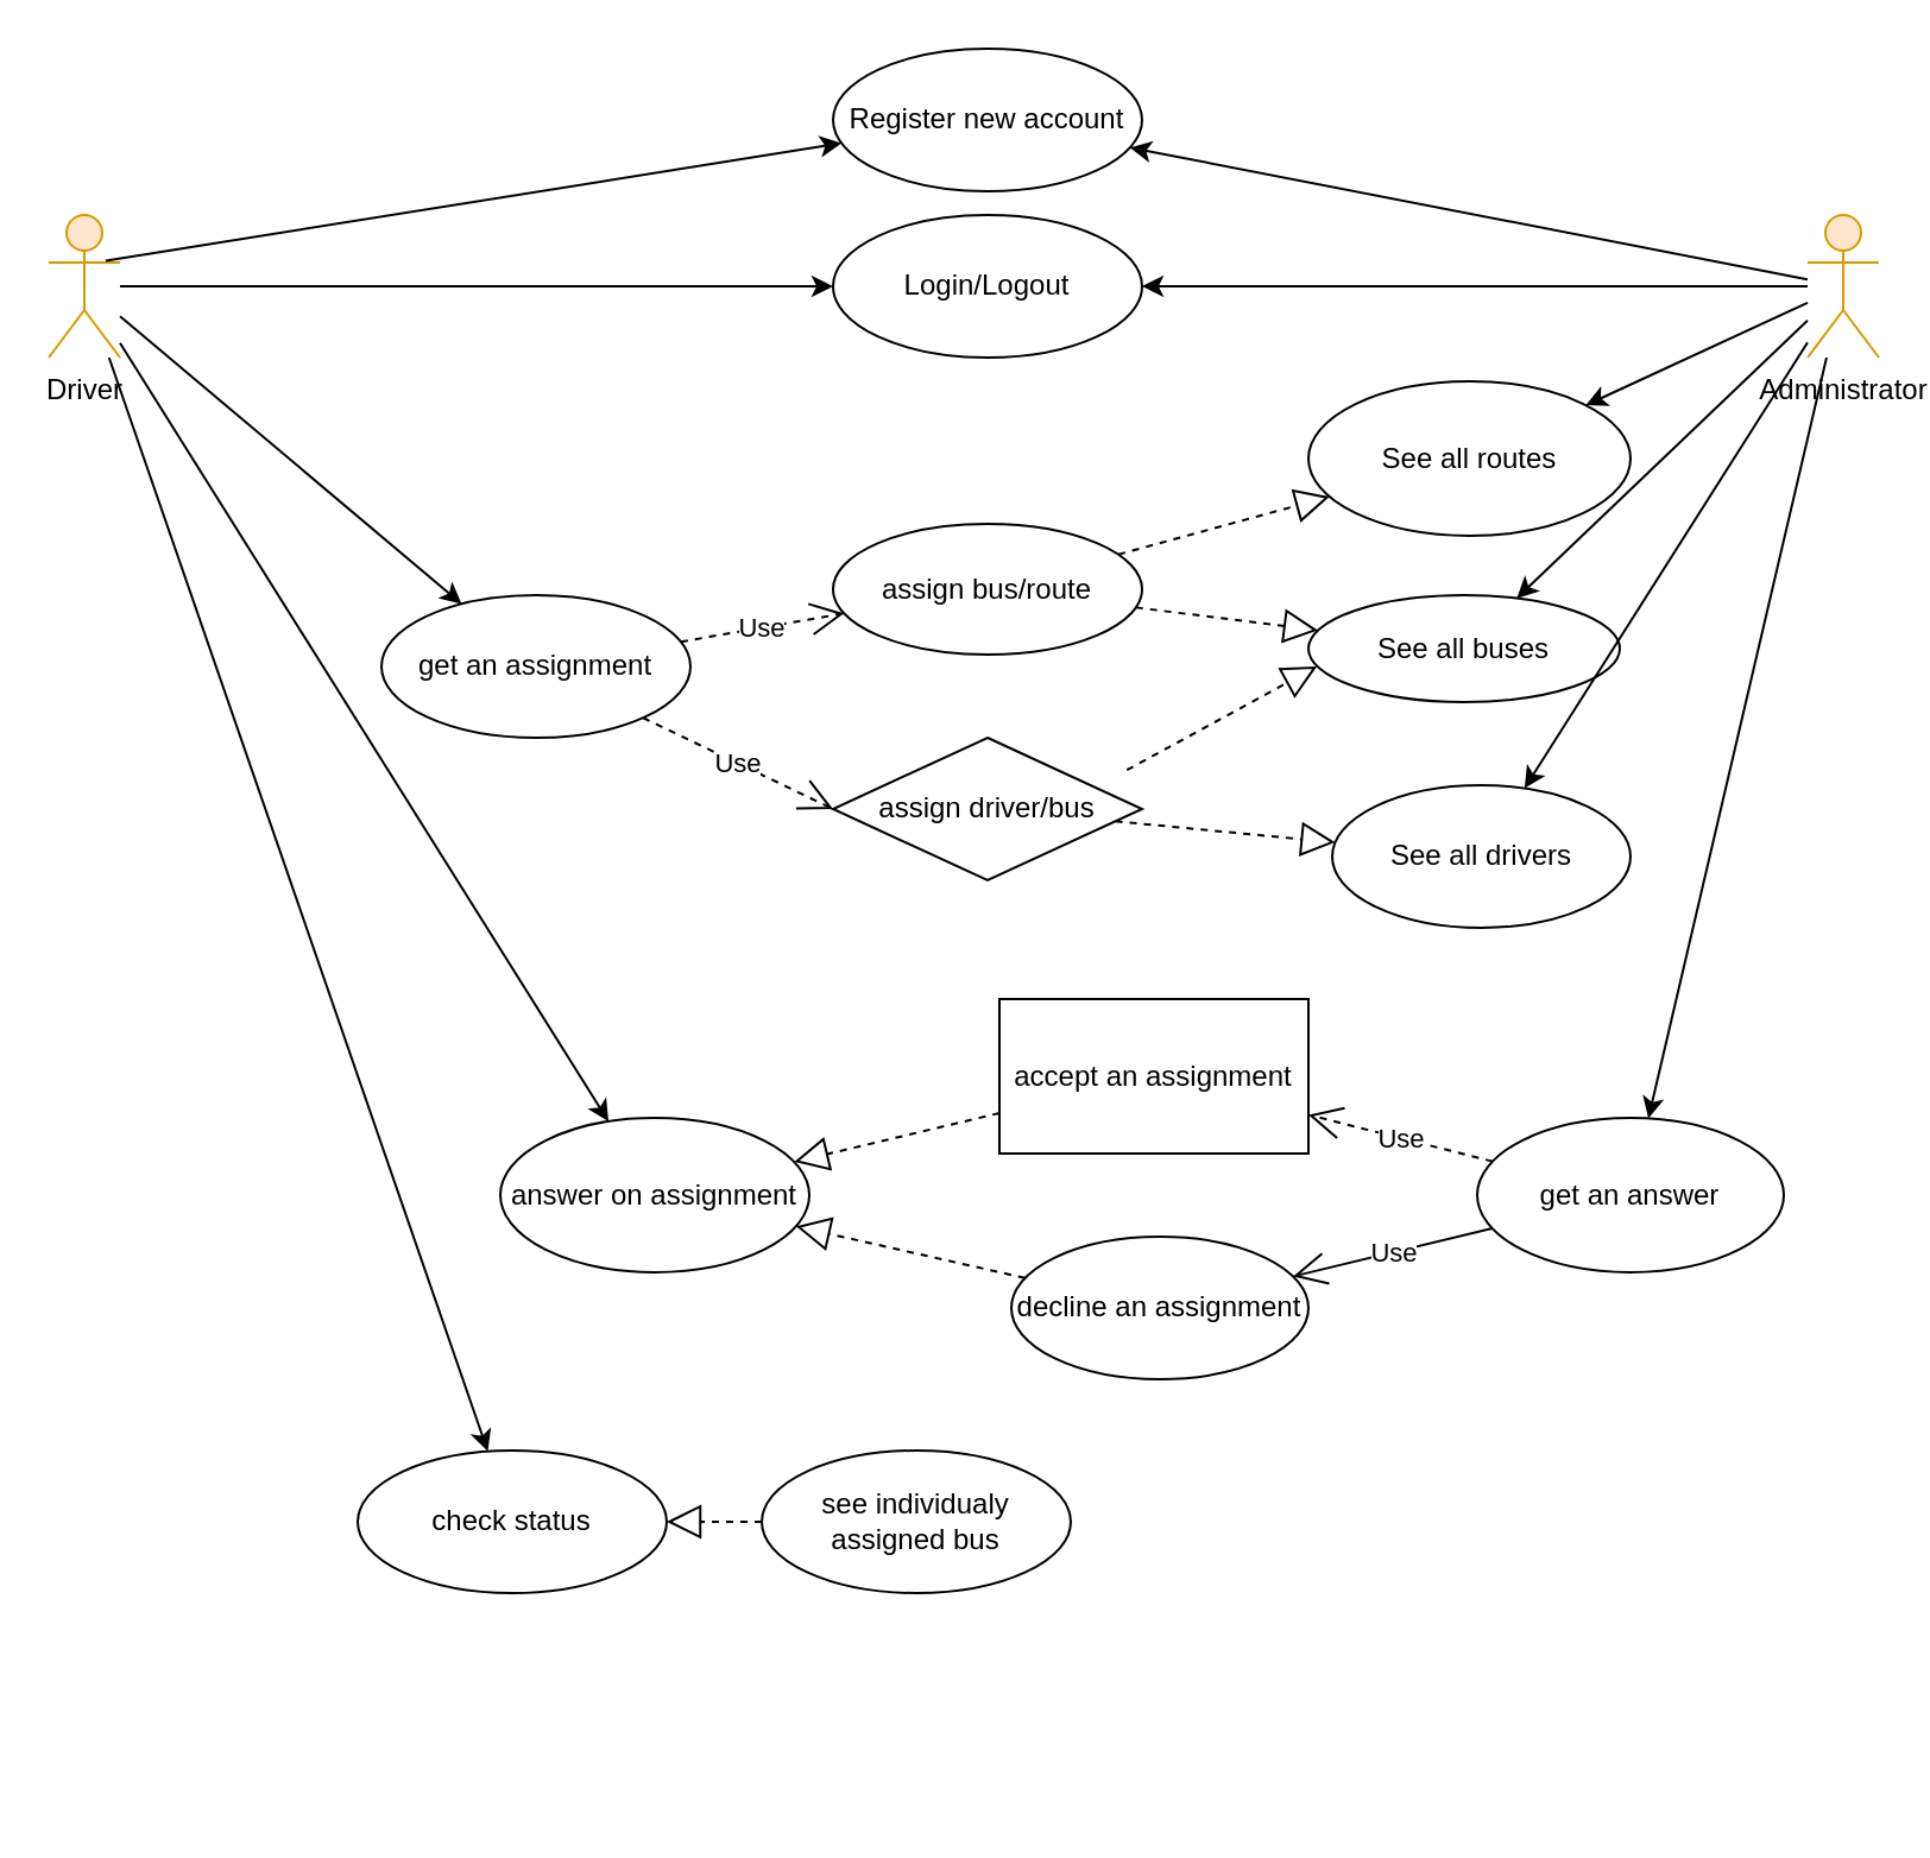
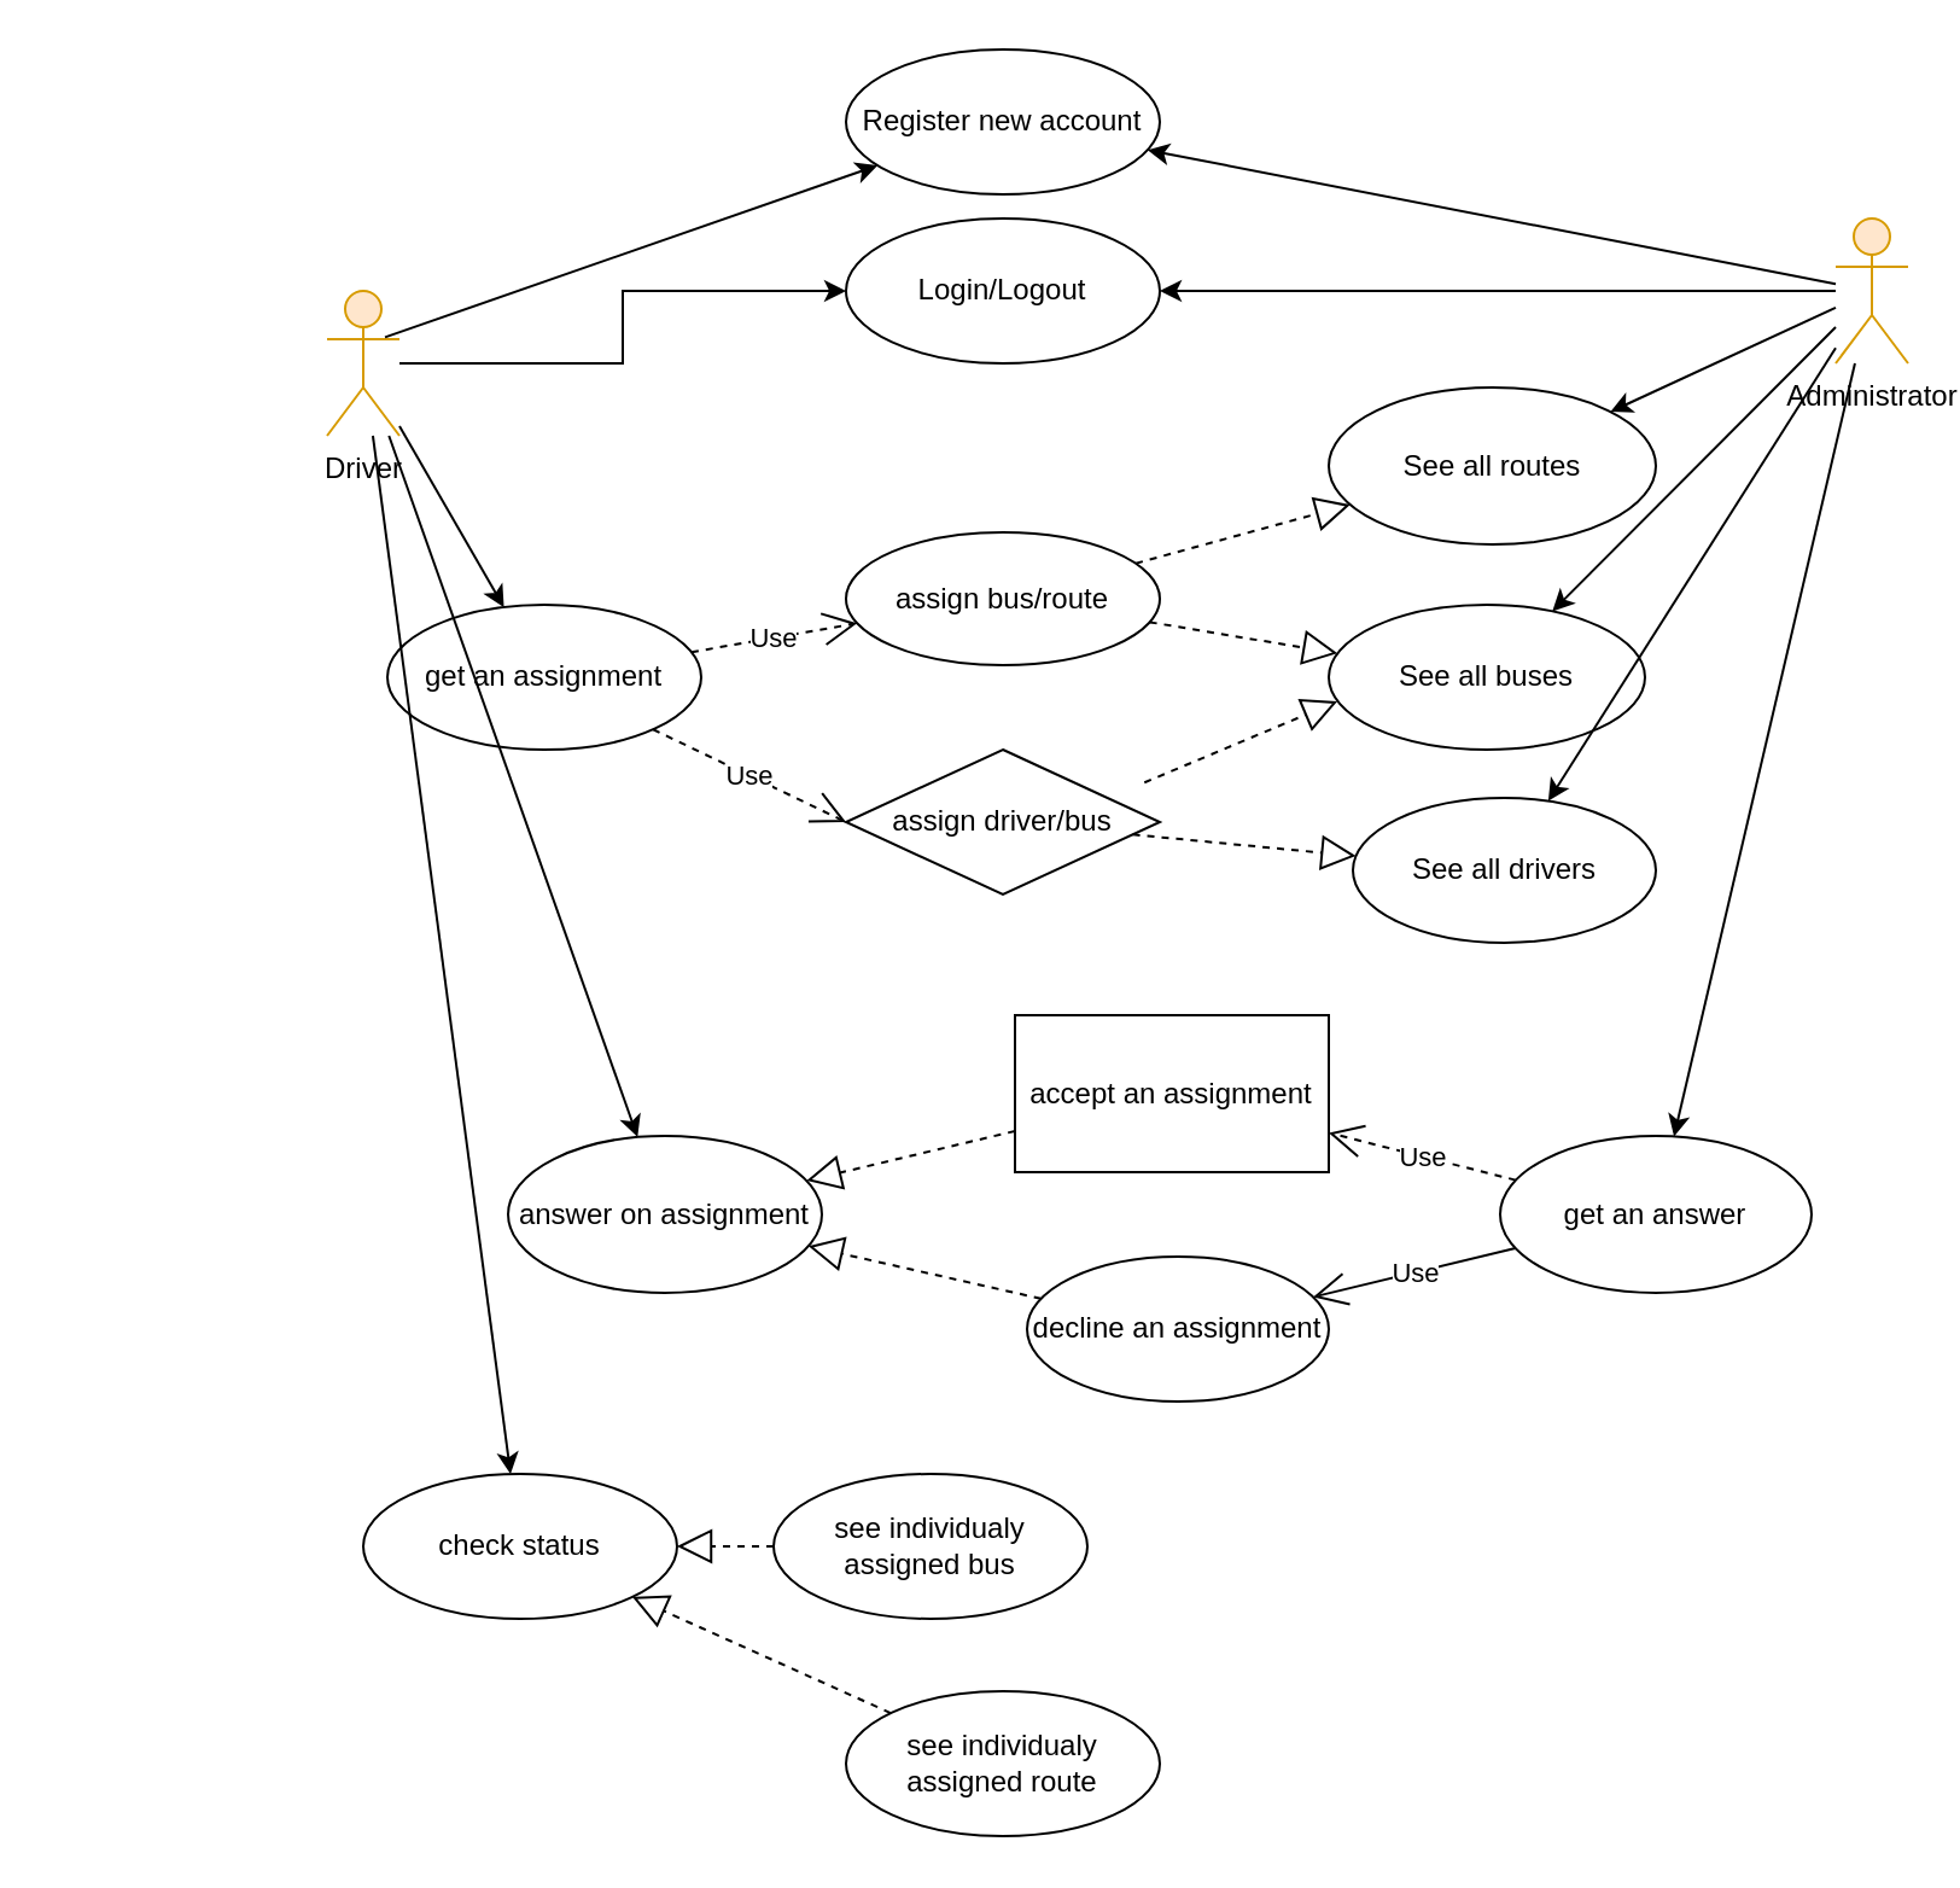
  <mxCell id="0" />
  <mxCell id="1" parent="0" />
  <mxCell id="2" style="edgeStyle=orthogonalEdgeStyle;rounded=0;orthogonalLoop=1;jettySize=auto;html=1;" parent="1" source="3" target="6" edge="1"><mxGeometry relative="1" as="geometry" /></mxCell>
- <mxCell id="3" value="Driver&lt;br&gt;" style="shape=umlActor;verticalLabelPosition=bottom;labelBackgroundColor=#ffffff;verticalAlign=top;html=1;fillColor=#ffe6cc;strokeColor=#d79b00;" parent="1" vertex="1"><mxGeometry x="20" y="90" width="30" height="60" as="geometry" /></mxCell>
+ <mxCell id="3" value="Driver&lt;br&gt;" style="shape=umlActor;verticalLabelPosition=bottom;labelBackgroundColor=#ffffff;verticalAlign=top;html=1;fillColor=#ffe6cc;strokeColor=#d79b00;" parent="1" vertex="1"><mxGeometry x="135" y="120" width="30" height="60" as="geometry" /></mxCell>
  <mxCell id="4" style="edgeStyle=orthogonalEdgeStyle;rounded=0;orthogonalLoop=1;jettySize=auto;html=1;entryX=1;entryY=0.5;entryDx=0;entryDy=0;" parent="1" source="5" target="6" edge="1"><mxGeometry relative="1" as="geometry" /></mxCell>
  <mxCell id="5" value="Administrator" style="shape=umlActor;verticalLabelPosition=bottom;labelBackgroundColor=#ffffff;verticalAlign=top;html=1;outlineConnect=0;fillColor=#ffe6cc;strokeColor=#d79b00;" parent="1" vertex="1"><mxGeometry x="760" y="90" width="30" height="60" as="geometry" /></mxCell>
  <mxCell id="6" value="Login/Logout" style="ellipse;whiteSpace=wrap;html=1;" parent="1" vertex="1"><mxGeometry x="350" y="90" width="130" height="60" as="geometry" /></mxCell>
  <mxCell id="7" value="Register new account" style="ellipse;whiteSpace=wrap;html=1;" parent="1" vertex="1"><mxGeometry x="350" y="20" width="130" height="60" as="geometry" /></mxCell>
  <mxCell id="8" value="" style="endArrow=classic;html=1;exitX=0.8;exitY=0.32;exitDx=0;exitDy=0;exitPerimeter=0;" parent="1" source="3" target="7" edge="1"><mxGeometry width="50" height="50" relative="1" as="geometry"><mxPoint x="50" y="100" as="sourcePoint" /><mxPoint x="100" y="50" as="targetPoint" /></mxGeometry></mxCell>
  <mxCell id="9" value="" style="endArrow=classic;html=1;" parent="1" source="5" target="7" edge="1"><mxGeometry width="50" height="50" relative="1" as="geometry"><mxPoint x="850" y="100" as="sourcePoint" /><mxPoint x="900" y="50" as="targetPoint" /></mxGeometry></mxCell>
- <mxCell id="10" value="See all buses" style="ellipse;whiteSpace=wrap;html=1;" parent="1" vertex="1"><mxGeometry x="550" y="250" width="131" height="45" as="geometry" /></mxCell>
+ <mxCell id="10" value="See all buses" style="ellipse;whiteSpace=wrap;html=1;" parent="1" vertex="1"><mxGeometry x="550" y="250" width="131" height="60" as="geometry" /></mxCell>
  <mxCell id="11" value="" style="endArrow=classic;html=1;" parent="1" source="5" target="10" edge="1"><mxGeometry width="50" height="50" relative="1" as="geometry"><mxPoint x="850" y="240" as="sourcePoint" /><mxPoint x="900" y="190" as="targetPoint" /></mxGeometry></mxCell>
  <mxCell id="12" value="See all drivers" style="ellipse;whiteSpace=wrap;html=1;" parent="1" vertex="1"><mxGeometry x="560" y="330" width="125.5" height="60" as="geometry" /></mxCell>
  <mxCell id="13" value="See all routes" style="ellipse;whiteSpace=wrap;html=1;" parent="1" vertex="1"><mxGeometry x="550" y="160" width="135.5" height="65" as="geometry" /></mxCell>
  <mxCell id="14" value="assign bus/route" style="ellipse;whiteSpace=wrap;html=1;" parent="1" vertex="1"><mxGeometry x="350" y="220" width="130" height="55" as="geometry" /></mxCell>
  <mxCell id="15" value="" style="endArrow=block;dashed=1;endFill=0;endSize=12;html=1;" parent="1" source="14" target="10" edge="1"><mxGeometry width="160" relative="1" as="geometry"><mxPoint x="520" y="280" as="sourcePoint" /><mxPoint x="680" y="280" as="targetPoint" /></mxGeometry></mxCell>
  <mxCell id="16" value="assign driver/bus" style="rhombus;whiteSpace=wrap;html=1;" parent="1" vertex="1"><mxGeometry x="350" y="310" width="130" height="60" as="geometry" /></mxCell>
  <mxCell id="17" value="" style="endArrow=block;dashed=1;endFill=0;endSize=12;html=1;" parent="1" source="16" target="12" edge="1"><mxGeometry width="160" relative="1" as="geometry"><mxPoint x="510" y="370" as="sourcePoint" /><mxPoint x="610" y="360" as="targetPoint" /></mxGeometry></mxCell>
  <mxCell id="18" value="" style="endArrow=classic;html=1;" parent="1" source="5" target="13" edge="1"><mxGeometry width="50" height="50" relative="1" as="geometry"><mxPoint x="450" y="360" as="sourcePoint" /><mxPoint x="500" y="310" as="targetPoint" /></mxGeometry></mxCell>
  <mxCell id="19" value="" style="endArrow=classic;html=1;" parent="1" source="5" target="12" edge="1"><mxGeometry width="50" height="50" relative="1" as="geometry"><mxPoint x="870" y="290" as="sourcePoint" /><mxPoint x="920" y="240" as="targetPoint" /></mxGeometry></mxCell>
  <mxCell id="20" value="get an assignment" style="ellipse;whiteSpace=wrap;html=1;" parent="1" vertex="1"><mxGeometry x="160" y="250" width="130" height="60" as="geometry" /></mxCell>
  <mxCell id="21" value="Use" style="endArrow=open;endSize=12;dashed=1;html=1;" parent="1" source="20" target="14" edge="1"><mxGeometry width="160" relative="1" as="geometry"><mxPoint x="390" y="330" as="sourcePoint" /><mxPoint x="550" y="330" as="targetPoint" /></mxGeometry></mxCell>
  <mxCell id="22" value="Use" style="endArrow=open;endSize=12;dashed=1;html=1;entryX=0;entryY=0.5;entryDx=0;entryDy=0;" parent="1" source="20" target="16" edge="1"><mxGeometry width="160" relative="1" as="geometry"><mxPoint x="390" y="330" as="sourcePoint" /><mxPoint x="280" y="410" as="targetPoint" /></mxGeometry></mxCell>
  <mxCell id="23" value="" style="endArrow=classic;html=1;" parent="1" source="3" target="20" edge="1"><mxGeometry width="50" height="50" relative="1" as="geometry"><mxPoint x="450" y="360" as="sourcePoint" /><mxPoint x="500" y="310" as="targetPoint" /></mxGeometry></mxCell>
  <mxCell id="24" value="answer on assignment" style="ellipse;whiteSpace=wrap;html=1;" parent="1" vertex="1"><mxGeometry x="210" y="470" width="130" height="65" as="geometry" /></mxCell>
  <mxCell id="25" value="accept an assignment" style="whiteSpace=wrap;html=1;rounded=0;" parent="1" vertex="1"><mxGeometry x="420" y="420" width="130" height="65" as="geometry" /></mxCell>
  <mxCell id="26" value="decline an assignment" style="ellipse;whiteSpace=wrap;html=1;" parent="1" vertex="1"><mxGeometry x="425" y="520" width="125" height="60" as="geometry" /></mxCell>
  <mxCell id="27" value="" style="endArrow=block;dashed=1;endFill=0;endSize=12;html=1;" parent="1" source="25" target="24" edge="1"><mxGeometry width="160" relative="1" as="geometry"><mxPoint x="280" y="440" as="sourcePoint" /><mxPoint x="440" y="440" as="targetPoint" /></mxGeometry></mxCell>
  <mxCell id="28" value="" style="endArrow=block;dashed=1;endFill=0;endSize=12;html=1;" parent="1" source="26" target="24" edge="1"><mxGeometry width="160" relative="1" as="geometry"><mxPoint x="300" y="560" as="sourcePoint" /><mxPoint x="460" y="560" as="targetPoint" /></mxGeometry></mxCell>
  <mxCell id="29" value="" style="endArrow=classic;html=1;" parent="1" source="3" target="24" edge="1"><mxGeometry width="50" height="50" relative="1" as="geometry"><mxPoint x="450" y="360" as="sourcePoint" /><mxPoint x="500" y="310" as="targetPoint" /></mxGeometry></mxCell>
  <mxCell id="30" value="get an answer" style="ellipse;whiteSpace=wrap;html=1;" parent="1" vertex="1"><mxGeometry x="621" y="470" width="129" height="65" as="geometry" /></mxCell>
  <mxCell id="31" value="Use" style="endArrow=open;endSize=12;dashed=1;html=1;" parent="1" source="30" target="25" edge="1"><mxGeometry width="160" relative="1" as="geometry"><mxPoint x="620" y="610" as="sourcePoint" /><mxPoint x="780" y="610" as="targetPoint" /></mxGeometry></mxCell>
  <mxCell id="32" value="Use" style="endArrow=open;endSize=12;dashed=0;html=1;" parent="1" source="30" target="26" edge="1"><mxGeometry width="160" relative="1" as="geometry"><mxPoint x="580" y="630" as="sourcePoint" /><mxPoint x="740" y="630" as="targetPoint" /></mxGeometry></mxCell>
  <mxCell id="33" value="" style="endArrow=classic;html=1;" parent="1" source="5" target="30" edge="1"><mxGeometry width="50" height="50" relative="1" as="geometry"><mxPoint x="890" y="430" as="sourcePoint" /><mxPoint x="940" y="380" as="targetPoint" /></mxGeometry></mxCell>
  <mxCell id="34" value="" style="endArrow=classic;html=1;" parent="1" source="3" target="35" edge="1"><mxGeometry width="50" height="50" relative="1" as="geometry"><mxPoint x="450" y="460" as="sourcePoint" /><mxPoint x="190" y="640" as="targetPoint" /></mxGeometry></mxCell>
  <mxCell id="35" value="check status" style="ellipse;whiteSpace=wrap;html=1;" parent="1" vertex="1"><mxGeometry x="150" y="610" width="130" height="60" as="geometry" /></mxCell>
  <mxCell id="36" value="see individualy assigned bus" style="ellipse;whiteSpace=wrap;html=1;" parent="1" vertex="1"><mxGeometry x="320" y="610" width="130" height="60" as="geometry" /></mxCell>
+ <mxCell id="37" value="see individualy assigned route" style="ellipse;whiteSpace=wrap;html=1;" parent="1" vertex="1"><mxGeometry x="350" y="700" width="130" height="60" as="geometry" /></mxCell>
  <mxCell id="38" value="" style="endArrow=block;dashed=1;endFill=0;endSize=12;html=1;" parent="1" source="36" target="35" edge="1"><mxGeometry width="160" relative="1" as="geometry"><mxPoint x="280" y="680" as="sourcePoint" /><mxPoint x="440" y="680" as="targetPoint" /></mxGeometry></mxCell>
+ <mxCell id="39" value="" style="endArrow=block;dashed=1;endFill=0;endSize=12;html=1;" parent="1" source="37" target="35" edge="1"><mxGeometry width="160" relative="1" as="geometry"><mxPoint x="400" y="730" as="sourcePoint" /><mxPoint x="560" y="730" as="targetPoint" /></mxGeometry></mxCell>
  <mxCell id="40" value="" style="endArrow=block;dashed=1;endFill=0;endSize=12;html=1;" edge="1" parent="1" source="14" target="13"><mxGeometry width="160" relative="1" as="geometry"><mxPoint x="474.553" y="274.703" as="sourcePoint" /><mxPoint x="567.598" y="240.82" as="targetPoint" /></mxGeometry></mxCell>
  <mxCell id="41" value="" style="endArrow=block;dashed=1;endFill=0;endSize=12;html=1;entryX=0.027;entryY=0.667;entryDx=0;entryDy=0;entryPerimeter=0;exitX=0.951;exitY=0.227;exitDx=0;exitDy=0;exitPerimeter=0;" edge="1" parent="1" source="16" target="10"><mxGeometry width="160" relative="1" as="geometry"><mxPoint x="484.553" y="284.703" as="sourcePoint" /><mxPoint x="577.598" y="250.82" as="targetPoint" /></mxGeometry></mxCell>
